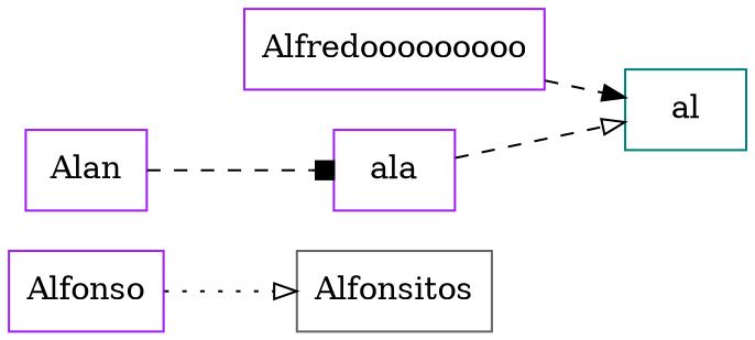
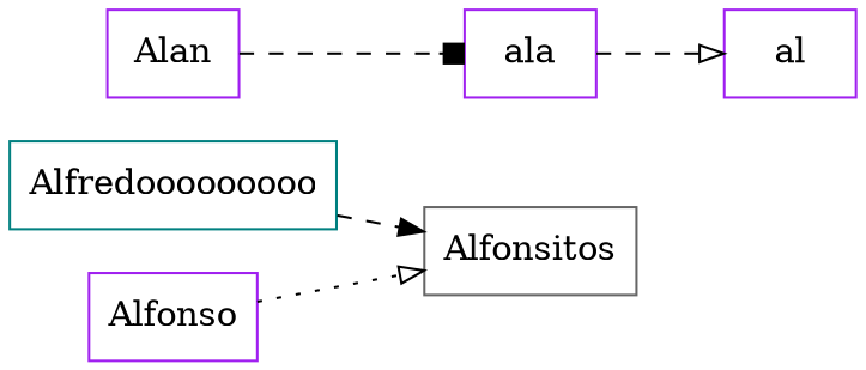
  digraph {
    rankdir=LR
    node [color=purple shape=box]
    edge [arrowhead=onormal style=dashed]
    Alfonsitos [color=gray40]
-   Alfredooooooooo
+   Alfredooooooooo [color=teal]
    ala
-   al [color=teal]
+   al
    Alan
    Alfonso
-   Alfredooooooooo -> al [arrowhead=normal]
+   Alfredooooooooo -> Alfonsitos [arrowhead=normal]
    ala -> al
    Alan -> ala [arrowhead=box]
    Alfonso -> Alfonsitos [style=dotted]
  }
